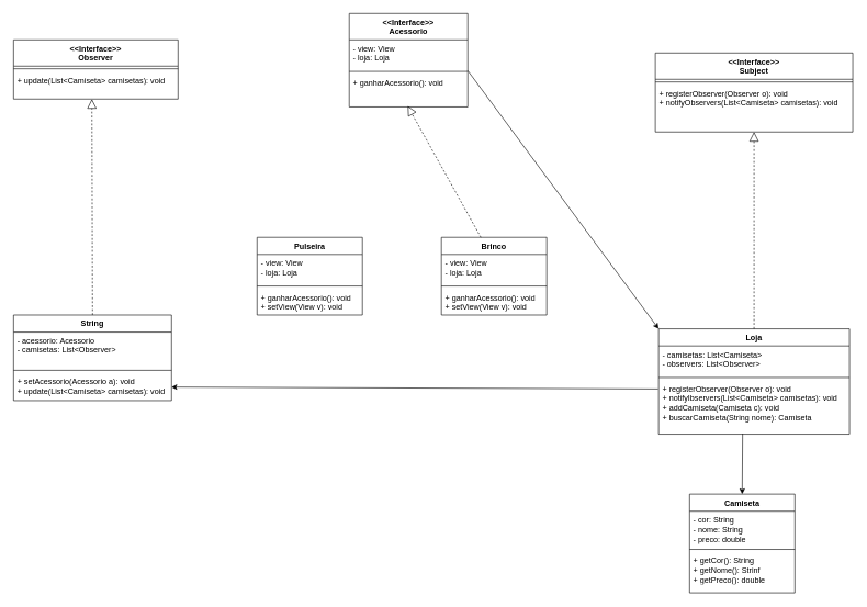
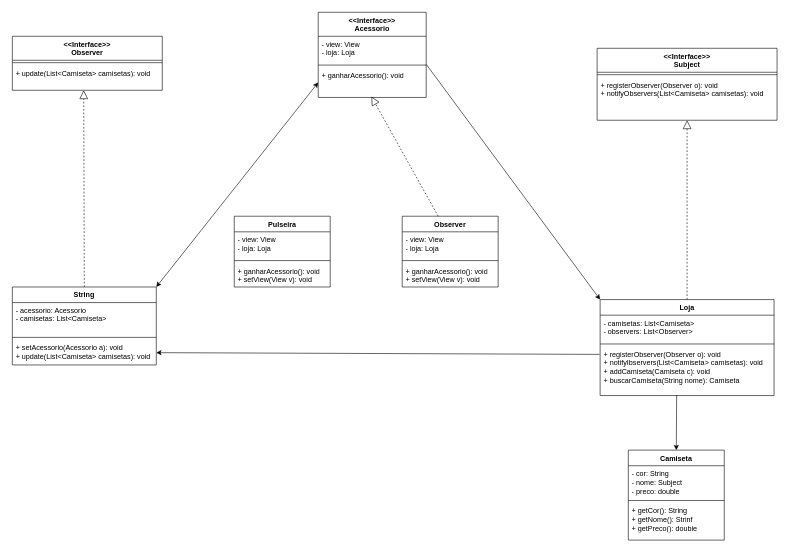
  <mxCell id="0" />
  <mxCell id="1" parent="0" />
  <mxCell id="2" value="&amp;lt;&amp;lt;Interface&amp;gt;&amp;gt;&lt;br&gt;Acessorio" style="swimlane;fontStyle=1;align=center;verticalAlign=top;childLayout=stackLayout;horizontal=1;startSize=40;horizontalStack=0;resizeParent=1;resizeParentMax=0;resizeLast=0;collapsible=1;marginBottom=0;whiteSpace=wrap;html=1;" vertex="1" parent="1"><mxGeometry x="530" y="20" width="180" height="142" as="geometry" /></mxCell>
  <mxCell id="3" value="- view: View&lt;br&gt;- loja: Loja&amp;nbsp;" style="text;strokeColor=none;fillColor=none;align=left;verticalAlign=top;spacingLeft=4;spacingRight=4;overflow=hidden;rotatable=0;points=[[0,0.5],[1,0.5]];portConstraint=eastwest;whiteSpace=wrap;html=1;" vertex="1" parent="2"><mxGeometry y="40" width="180" height="44" as="geometry" /></mxCell>
  <mxCell id="4" value="" style="line;strokeWidth=1;fillColor=none;align=left;verticalAlign=middle;spacingTop=-1;spacingLeft=3;spacingRight=3;rotatable=0;labelPosition=right;points=[];portConstraint=eastwest;strokeColor=inherit;" vertex="1" parent="2"><mxGeometry y="84" width="180" height="8" as="geometry" /></mxCell>
  <mxCell id="5" value="+ ganharAcessorio(): void" style="text;strokeColor=none;fillColor=none;align=left;verticalAlign=top;spacingLeft=4;spacingRight=4;overflow=hidden;rotatable=0;points=[[0,0.5],[1,0.5]];portConstraint=eastwest;whiteSpace=wrap;html=1;" vertex="1" parent="2"><mxGeometry y="92" width="180" height="50" as="geometry" /></mxCell>
  <mxCell id="6" value="Pulseira" style="swimlane;fontStyle=1;align=center;verticalAlign=top;childLayout=stackLayout;horizontal=1;startSize=26;horizontalStack=0;resizeParent=1;resizeParentMax=0;resizeLast=0;collapsible=1;marginBottom=0;whiteSpace=wrap;html=1;" vertex="1" parent="1"><mxGeometry x="390" y="360" width="160" height="118" as="geometry" /></mxCell>
  <mxCell id="7" value="- view: View&lt;br&gt;- loja: Loja" style="text;strokeColor=none;fillColor=none;align=left;verticalAlign=top;spacingLeft=4;spacingRight=4;overflow=hidden;rotatable=0;points=[[0,0.5],[1,0.5]];portConstraint=eastwest;whiteSpace=wrap;html=1;" vertex="1" parent="6"><mxGeometry y="26" width="160" height="44" as="geometry" /></mxCell>
  <mxCell id="8" value="" style="line;strokeWidth=1;fillColor=none;align=left;verticalAlign=middle;spacingTop=-1;spacingLeft=3;spacingRight=3;rotatable=0;labelPosition=right;points=[];portConstraint=eastwest;strokeColor=inherit;" vertex="1" parent="6"><mxGeometry y="70" width="160" height="8" as="geometry" /></mxCell>
  <mxCell id="9" value="+ ganharAcessorio(): void&lt;br&gt;+ setView(View v): void" style="text;strokeColor=none;fillColor=none;align=left;verticalAlign=top;spacingLeft=4;spacingRight=4;overflow=hidden;rotatable=0;points=[[0,0.5],[1,0.5]];portConstraint=eastwest;whiteSpace=wrap;html=1;" vertex="1" parent="6"><mxGeometry y="78" width="160" height="40" as="geometry" /></mxCell>
- <mxCell id="10" value="Brinco" style="swimlane;fontStyle=1;align=center;verticalAlign=top;childLayout=stackLayout;horizontal=1;startSize=26;horizontalStack=0;resizeParent=1;resizeParentMax=0;resizeLast=0;collapsible=1;marginBottom=0;whiteSpace=wrap;html=1;" vertex="1" parent="1"><mxGeometry x="670" y="360" width="160" height="118" as="geometry" /></mxCell>
+ <mxCell id="10" value="Observer" style="swimlane;fontStyle=1;align=center;verticalAlign=top;childLayout=stackLayout;horizontal=1;startSize=26;horizontalStack=0;resizeParent=1;resizeParentMax=0;resizeLast=0;collapsible=1;marginBottom=0;whiteSpace=wrap;html=1;" vertex="1" parent="1"><mxGeometry x="670" y="360" width="160" height="118" as="geometry" /></mxCell>
  <mxCell id="11" value="- view: View&lt;br&gt;- loja: Loja" style="text;strokeColor=none;fillColor=none;align=left;verticalAlign=top;spacingLeft=4;spacingRight=4;overflow=hidden;rotatable=0;points=[[0,0.5],[1,0.5]];portConstraint=eastwest;whiteSpace=wrap;html=1;" vertex="1" parent="10"><mxGeometry y="26" width="160" height="44" as="geometry" /></mxCell>
  <mxCell id="12" value="" style="line;strokeWidth=1;fillColor=none;align=left;verticalAlign=middle;spacingTop=-1;spacingLeft=3;spacingRight=3;rotatable=0;labelPosition=right;points=[];portConstraint=eastwest;strokeColor=inherit;" vertex="1" parent="10"><mxGeometry y="70" width="160" height="8" as="geometry" /></mxCell>
  <mxCell id="13" value="+ ganharAcessorio(): void&lt;br&gt;+ setView(View v): void" style="text;strokeColor=none;fillColor=none;align=left;verticalAlign=top;spacingLeft=4;spacingRight=4;overflow=hidden;rotatable=0;points=[[0,0.5],[1,0.5]];portConstraint=eastwest;whiteSpace=wrap;html=1;" vertex="1" parent="10"><mxGeometry y="78" width="160" height="40" as="geometry" /></mxCell>
  <mxCell id="14" value="&amp;lt;&amp;lt;Interface&amp;gt;&amp;gt;&lt;br&gt;Subject" style="swimlane;fontStyle=1;align=center;verticalAlign=top;childLayout=stackLayout;horizontal=1;startSize=40;horizontalStack=0;resizeParent=1;resizeParentMax=0;resizeLast=0;collapsible=1;marginBottom=0;whiteSpace=wrap;html=1;" vertex="1" parent="1"><mxGeometry x="995" y="80" width="300" height="120" as="geometry" /></mxCell>
  <mxCell id="15" value="" style="line;strokeWidth=1;fillColor=none;align=left;verticalAlign=middle;spacingTop=-1;spacingLeft=3;spacingRight=3;rotatable=0;labelPosition=right;points=[];portConstraint=eastwest;strokeColor=inherit;" vertex="1" parent="14"><mxGeometry y="40" width="300" height="8" as="geometry" /></mxCell>
  <mxCell id="16" value="+ registerObserver(Observer o): void&lt;br&gt;+ notifyObservers(List&amp;lt;Camiseta&amp;gt; camisetas): void" style="text;strokeColor=none;fillColor=none;align=left;verticalAlign=top;spacingLeft=4;spacingRight=4;overflow=hidden;rotatable=0;points=[[0,0.5],[1,0.5]];portConstraint=eastwest;whiteSpace=wrap;html=1;" vertex="1" parent="14"><mxGeometry y="48" width="300" height="72" as="geometry" /></mxCell>
  <mxCell id="17" value="Loja" style="swimlane;fontStyle=1;align=center;verticalAlign=top;childLayout=stackLayout;horizontal=1;startSize=26;horizontalStack=0;resizeParent=1;resizeParentMax=0;resizeLast=0;collapsible=1;marginBottom=0;whiteSpace=wrap;html=1;" vertex="1" parent="1"><mxGeometry x="1000" y="499" width="290" height="160" as="geometry" /></mxCell>
  <mxCell id="18" value="- camisetas: List&amp;lt;Camiseta&amp;gt;&lt;br&gt;- observers: List&amp;lt;Observer&amp;gt;" style="text;strokeColor=none;fillColor=none;align=left;verticalAlign=top;spacingLeft=4;spacingRight=4;overflow=hidden;rotatable=0;points=[[0,0.5],[1,0.5]];portConstraint=eastwest;whiteSpace=wrap;html=1;" vertex="1" parent="17"><mxGeometry y="26" width="290" height="44" as="geometry" /></mxCell>
  <mxCell id="19" value="" style="line;strokeWidth=1;fillColor=none;align=left;verticalAlign=middle;spacingTop=-1;spacingLeft=3;spacingRight=3;rotatable=0;labelPosition=right;points=[];portConstraint=eastwest;strokeColor=inherit;" vertex="1" parent="17"><mxGeometry y="70" width="290" height="8" as="geometry" /></mxCell>
  <mxCell id="20" value="+ registerObserver(Observer o): void&lt;br&gt;+ notifyIbservers(List&amp;lt;Camiseta&amp;gt; camisetas): void&lt;br&gt;+ addCamiseta(Camiseta c): void&lt;br&gt;+ buscarCamiseta(String nome): Camiseta" style="text;strokeColor=none;fillColor=none;align=left;verticalAlign=top;spacingLeft=4;spacingRight=4;overflow=hidden;rotatable=0;points=[[0,0.5],[1,0.5]];portConstraint=eastwest;whiteSpace=wrap;html=1;" vertex="1" parent="17"><mxGeometry y="78" width="290" height="82" as="geometry" /></mxCell>
  <mxCell id="21" value="Camiseta" style="swimlane;fontStyle=1;align=center;verticalAlign=top;childLayout=stackLayout;horizontal=1;startSize=26;horizontalStack=0;resizeParent=1;resizeParentMax=0;resizeLast=0;collapsible=1;marginBottom=0;whiteSpace=wrap;html=1;" vertex="1" parent="1"><mxGeometry x="1047" y="750" width="160" height="150" as="geometry" /></mxCell>
- <mxCell id="22" value="- cor: String&lt;br&gt;- nome: String&lt;br&gt;- preco: double" style="text;strokeColor=none;fillColor=none;align=left;verticalAlign=top;spacingLeft=4;spacingRight=4;overflow=hidden;rotatable=0;points=[[0,0.5],[1,0.5]];portConstraint=eastwest;whiteSpace=wrap;html=1;" vertex="1" parent="21"><mxGeometry y="26" width="160" height="54" as="geometry" /></mxCell>
+ <mxCell id="22" value="- cor: String&lt;br&gt;- nome: Subject&lt;br&gt;- preco: double" style="text;strokeColor=none;fillColor=none;align=left;verticalAlign=top;spacingLeft=4;spacingRight=4;overflow=hidden;rotatable=0;points=[[0,0.5],[1,0.5]];portConstraint=eastwest;whiteSpace=wrap;html=1;" vertex="1" parent="21"><mxGeometry y="26" width="160" height="54" as="geometry" /></mxCell>
  <mxCell id="23" value="" style="line;strokeWidth=1;fillColor=none;align=left;verticalAlign=middle;spacingTop=-1;spacingLeft=3;spacingRight=3;rotatable=0;labelPosition=right;points=[];portConstraint=eastwest;strokeColor=inherit;" vertex="1" parent="21"><mxGeometry y="80" width="160" height="8" as="geometry" /></mxCell>
  <mxCell id="24" value="+ getCor(): String&lt;br&gt;+ getNome(): Strinf&lt;br&gt;+ getPreco(): double" style="text;strokeColor=none;fillColor=none;align=left;verticalAlign=top;spacingLeft=4;spacingRight=4;overflow=hidden;rotatable=0;points=[[0,0.5],[1,0.5]];portConstraint=eastwest;whiteSpace=wrap;html=1;" vertex="1" parent="21"><mxGeometry y="88" width="160" height="62" as="geometry" /></mxCell>
  <mxCell id="25" value="String" style="swimlane;fontStyle=1;align=center;verticalAlign=top;childLayout=stackLayout;horizontal=1;startSize=26;horizontalStack=0;resizeParent=1;resizeParentMax=0;resizeLast=0;collapsible=1;marginBottom=0;whiteSpace=wrap;html=1;" vertex="1" parent="1"><mxGeometry x="20" y="478" width="240" height="130" as="geometry" /></mxCell>
- <mxCell id="26" value="- acessorio: Acessorio&lt;br&gt;- camisetas: List&amp;lt;Observer&amp;gt;" style="text;strokeColor=none;fillColor=none;align=left;verticalAlign=top;spacingLeft=4;spacingRight=4;overflow=hidden;rotatable=0;points=[[0,0.5],[1,0.5]];portConstraint=eastwest;whiteSpace=wrap;html=1;" vertex="1" parent="25"><mxGeometry y="26" width="240" height="54" as="geometry" /></mxCell>
+ <mxCell id="26" value="- acessorio: Acessorio&lt;br&gt;- camisetas: List&amp;lt;Camiseta&amp;gt;" style="text;strokeColor=none;fillColor=none;align=left;verticalAlign=top;spacingLeft=4;spacingRight=4;overflow=hidden;rotatable=0;points=[[0,0.5],[1,0.5]];portConstraint=eastwest;whiteSpace=wrap;html=1;" vertex="1" parent="25"><mxGeometry y="26" width="240" height="54" as="geometry" /></mxCell>
  <mxCell id="27" value="" style="line;strokeWidth=1;fillColor=none;align=left;verticalAlign=middle;spacingTop=-1;spacingLeft=3;spacingRight=3;rotatable=0;labelPosition=right;points=[];portConstraint=eastwest;strokeColor=inherit;" vertex="1" parent="25"><mxGeometry y="80" width="240" height="8" as="geometry" /></mxCell>
  <mxCell id="28" value="+ setAcessorio(Acessorio a): void&lt;br&gt;+ update(List&amp;lt;Camiseta&amp;gt; camisetas): void" style="text;strokeColor=none;fillColor=none;align=left;verticalAlign=top;spacingLeft=4;spacingRight=4;overflow=hidden;rotatable=0;points=[[0,0.5],[1,0.5]];portConstraint=eastwest;whiteSpace=wrap;html=1;" vertex="1" parent="25"><mxGeometry y="88" width="240" height="42" as="geometry" /></mxCell>
  <mxCell id="29" value="&amp;lt;&amp;lt;Interface&amp;gt;&amp;gt;&lt;br&gt;Observer" style="swimlane;fontStyle=1;align=center;verticalAlign=top;childLayout=stackLayout;horizontal=1;startSize=40;horizontalStack=0;resizeParent=1;resizeParentMax=0;resizeLast=0;collapsible=1;marginBottom=0;whiteSpace=wrap;html=1;" vertex="1" parent="1"><mxGeometry x="20" y="60" width="250" height="90" as="geometry" /></mxCell>
  <mxCell id="30" value="" style="line;strokeWidth=1;fillColor=none;align=left;verticalAlign=middle;spacingTop=-1;spacingLeft=3;spacingRight=3;rotatable=0;labelPosition=right;points=[];portConstraint=eastwest;strokeColor=inherit;" vertex="1" parent="29"><mxGeometry y="40" width="250" height="8" as="geometry" /></mxCell>
  <mxCell id="31" value="+ update(List&amp;lt;Camiseta&amp;gt; camisetas): void" style="text;strokeColor=none;fillColor=none;align=left;verticalAlign=top;spacingLeft=4;spacingRight=4;overflow=hidden;rotatable=0;points=[[0,0.5],[1,0.5]];portConstraint=eastwest;whiteSpace=wrap;html=1;" vertex="1" parent="29"><mxGeometry y="48" width="250" height="42" as="geometry" /></mxCell>
  <mxCell id="32" value="" style="endArrow=block;dashed=1;endFill=0;endSize=12;html=1;rounded=0;exitX=0.5;exitY=0;exitDx=0;exitDy=0;" edge="1" parent="1" source="17" target="16"><mxGeometry width="160" relative="1" as="geometry"><mxPoint x="1100" y="400" as="sourcePoint" /><mxPoint x="1260" y="400" as="targetPoint" /></mxGeometry></mxCell>
  <mxCell id="33" value="" style="endArrow=classic;html=1;rounded=0;entryX=0;entryY=0;entryDx=0;entryDy=0;exitX=1.001;exitY=1.065;exitDx=0;exitDy=0;exitPerimeter=0;" edge="1" parent="1" source="3" target="17"><mxGeometry width="50" height="50" relative="1" as="geometry"><mxPoint x="740" y="140" as="sourcePoint" /><mxPoint x="790" y="90" as="targetPoint" /></mxGeometry></mxCell>
  <mxCell id="34" value="" style="endArrow=block;dashed=1;endFill=0;endSize=12;html=1;rounded=0;exitX=0.5;exitY=0;exitDx=0;exitDy=0;entryX=0.493;entryY=0.971;entryDx=0;entryDy=0;entryPerimeter=0;" edge="1" parent="1" target="5"><mxGeometry width="160" relative="1" as="geometry"><mxPoint x="730" y="360" as="sourcePoint" /><mxPoint x="889" y="195" as="targetPoint" /></mxGeometry></mxCell>
+ <mxCell id="35" value="" style="endArrow=classic;startArrow=classic;html=1;rounded=0;entryX=0;entryY=0.5;entryDx=0;entryDy=0;exitX=1;exitY=0;exitDx=0;exitDy=0;" edge="1" parent="1" source="25" target="5"><mxGeometry width="50" height="50" relative="1" as="geometry"><mxPoint x="300" y="250" as="sourcePoint" /><mxPoint x="350" y="200" as="targetPoint" /></mxGeometry></mxCell>
  <mxCell id="36" value="" style="endArrow=block;dashed=1;endFill=0;endSize=12;html=1;rounded=0;exitX=0.5;exitY=0;exitDx=0;exitDy=0;entryX=0.493;entryY=0.971;entryDx=0;entryDy=0;entryPerimeter=0;" edge="1" parent="1" source="25"><mxGeometry width="160" relative="1" as="geometry"><mxPoint y="319" as="sourcePoint" x="220" /><mxPoint x="139" y="150" as="targetPoint" /></mxGeometry></mxCell>
  <mxCell id="37" value="" style="endArrow=classic;html=1;rounded=0;exitX=-0.003;exitY=0.163;exitDx=0;exitDy=0;exitPerimeter=0;" edge="1" parent="1" source="20" target="28"><mxGeometry width="50" height="50" relative="1" as="geometry"><mxPoint x="690" y="650" as="sourcePoint" /><mxPoint x="740" y="600" as="targetPoint" /></mxGeometry></mxCell>
  <mxCell id="38" value="" style="endArrow=classic;html=1;rounded=0;entryX=0.5;entryY=0;entryDx=0;entryDy=0;exitX=0.44;exitY=0.991;exitDx=0;exitDy=0;exitPerimeter=0;" edge="1" parent="1" source="20" target="21"><mxGeometry width="50" height="50" relative="1" as="geometry"><mxPoint x="850" y="770" as="sourcePoint" /><mxPoint x="900" y="720" as="targetPoint" /></mxGeometry></mxCell>
